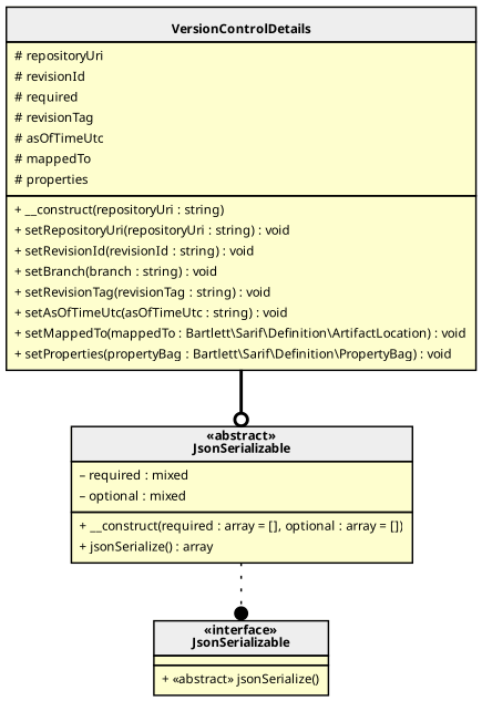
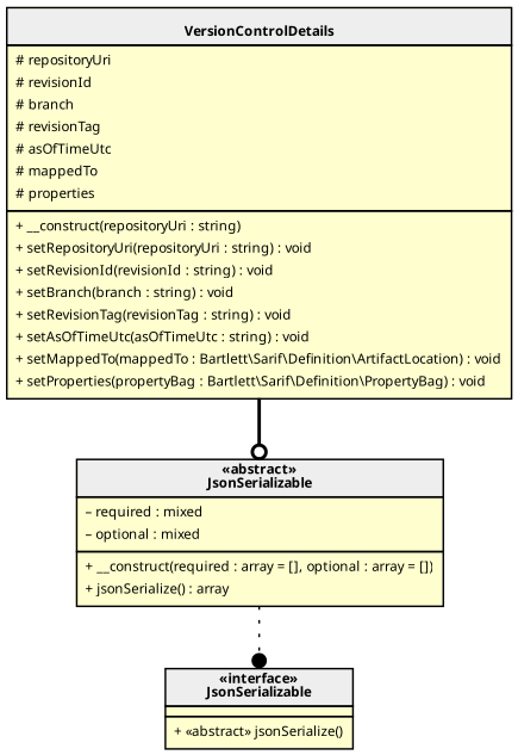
  digraph {
    rankdir=TB
    fontname="Noto Sans"
    node [fillcolor="#FEFECE" fontname="Noto Sans" fontsize=8 margin=0 shape=none style=filled]
    edge [fontname="Noto Sans" fontsize=8]
    n1 [label=< <table cellspacing="0" border="0" cellborder="1">     <tr><td bgcolor="#eeeeee"><b>«abstract»<br/>JsonSerializable</b></td></tr>     <tr><td><table border="0" cellspacing="0" cellpadding="2">     <tr><td align="left">– required : mixed</td></tr>     <tr><td align="left">– optional : mixed</td></tr> </table></td></tr>     <tr><td><table border="0" cellspacing="0" cellpadding="2">     <tr><td align="left">+ __construct(required : array = [], optional : array = [])</td></tr>     <tr><td align="left">+ jsonSerialize() : array</td></tr> </table></td></tr> </table>>]
-   n2 [label=< <table cellspacing="0" border="0" cellborder="1">     <tr><td bgcolor="#eeeeee"><b><br/>VersionControlDetails</b></td></tr>     <tr><td><table border="0" cellspacing="0" cellpadding="2">     <tr><td align="left"># repositoryUri</td></tr>     <tr><td align="left"># revisionId</td></tr>     <tr><td align="left"># required</td></tr>     <tr><td align="left"># revisionTag</td></tr>     <tr><td align="left"># asOfTimeUtc</td></tr>     <tr><td align="left"># mappedTo</td></tr>     <tr><td align="left"># properties</td></tr> </table></td></tr>     <tr><td><table border="0" cellspacing="0" cellpadding="2">     <tr><td align="left">+ __construct(repositoryUri : string)</td></tr>     <tr><td align="left">+ setRepositoryUri(repositoryUri : string) : void</td></tr>     <tr><td align="left">+ setRevisionId(revisionId : string) : void</td></tr>     <tr><td align="left">+ setBranch(branch : string) : void</td></tr>     <tr><td align="left">+ setRevisionTag(revisionTag : string) : void</td></tr>     <tr><td align="left">+ setAsOfTimeUtc(asOfTimeUtc : string) : void</td></tr>     <tr><td align="left">+ setMappedTo(mappedTo : Bartlett\\Sarif\\Definition\\ArtifactLocation) : void</td></tr>     <tr><td align="left">+ setProperties(propertyBag : Bartlett\\Sarif\\Definition\\PropertyBag) : void</td></tr> </table></td></tr> </table>>]
+   n2 [label=< <table cellspacing="0" border="0" cellborder="1">     <tr><td bgcolor="#eeeeee"><b><br/>VersionControlDetails</b></td></tr>     <tr><td><table border="0" cellspacing="0" cellpadding="2">     <tr><td align="left"># repositoryUri</td></tr>     <tr><td align="left"># revisionId</td></tr>     <tr><td align="left"># branch</td></tr>     <tr><td align="left"># revisionTag</td></tr>     <tr><td align="left"># asOfTimeUtc</td></tr>     <tr><td align="left"># mappedTo</td></tr>     <tr><td align="left"># properties</td></tr> </table></td></tr>     <tr><td><table border="0" cellspacing="0" cellpadding="2">     <tr><td align="left">+ __construct(repositoryUri : string)</td></tr>     <tr><td align="left">+ setRepositoryUri(repositoryUri : string) : void</td></tr>     <tr><td align="left">+ setRevisionId(revisionId : string) : void</td></tr>     <tr><td align="left">+ setBranch(branch : string) : void</td></tr>     <tr><td align="left">+ setRevisionTag(revisionTag : string) : void</td></tr>     <tr><td align="left">+ setAsOfTimeUtc(asOfTimeUtc : string) : void</td></tr>     <tr><td align="left">+ setMappedTo(mappedTo : Bartlett\\Sarif\\Definition\\ArtifactLocation) : void</td></tr>     <tr><td align="left">+ setProperties(propertyBag : Bartlett\\Sarif\\Definition\\PropertyBag) : void</td></tr> </table></td></tr> </table>>]
    n3 [label=< <table cellspacing="0" border="0" cellborder="1">     <tr><td bgcolor="#eeeeee"><b>«interface»<br/>JsonSerializable</b></td></tr>     <tr><td></td></tr>     <tr><td><table border="0" cellspacing="0" cellpadding="2">     <tr><td align="left">+ «abstract» jsonSerialize()</td></tr> </table></td></tr> </table>>]
    subgraph sub_1 {
      bgcolor=Bisque
      label="Bartlett\\Sarif\\Internal"
      n1
    }
    subgraph sub_2 {
      bgcolor=BurlyWood
      label="Bartlett\\Sarif\\Definition"
      n2
    }
    subgraph sub_3 {
      label=0
      n3
    }
    n1 -> n3 [arrowhead=dot style=dotted]
    n2 -> n1 [arrowhead=odot style=bold]
  }
